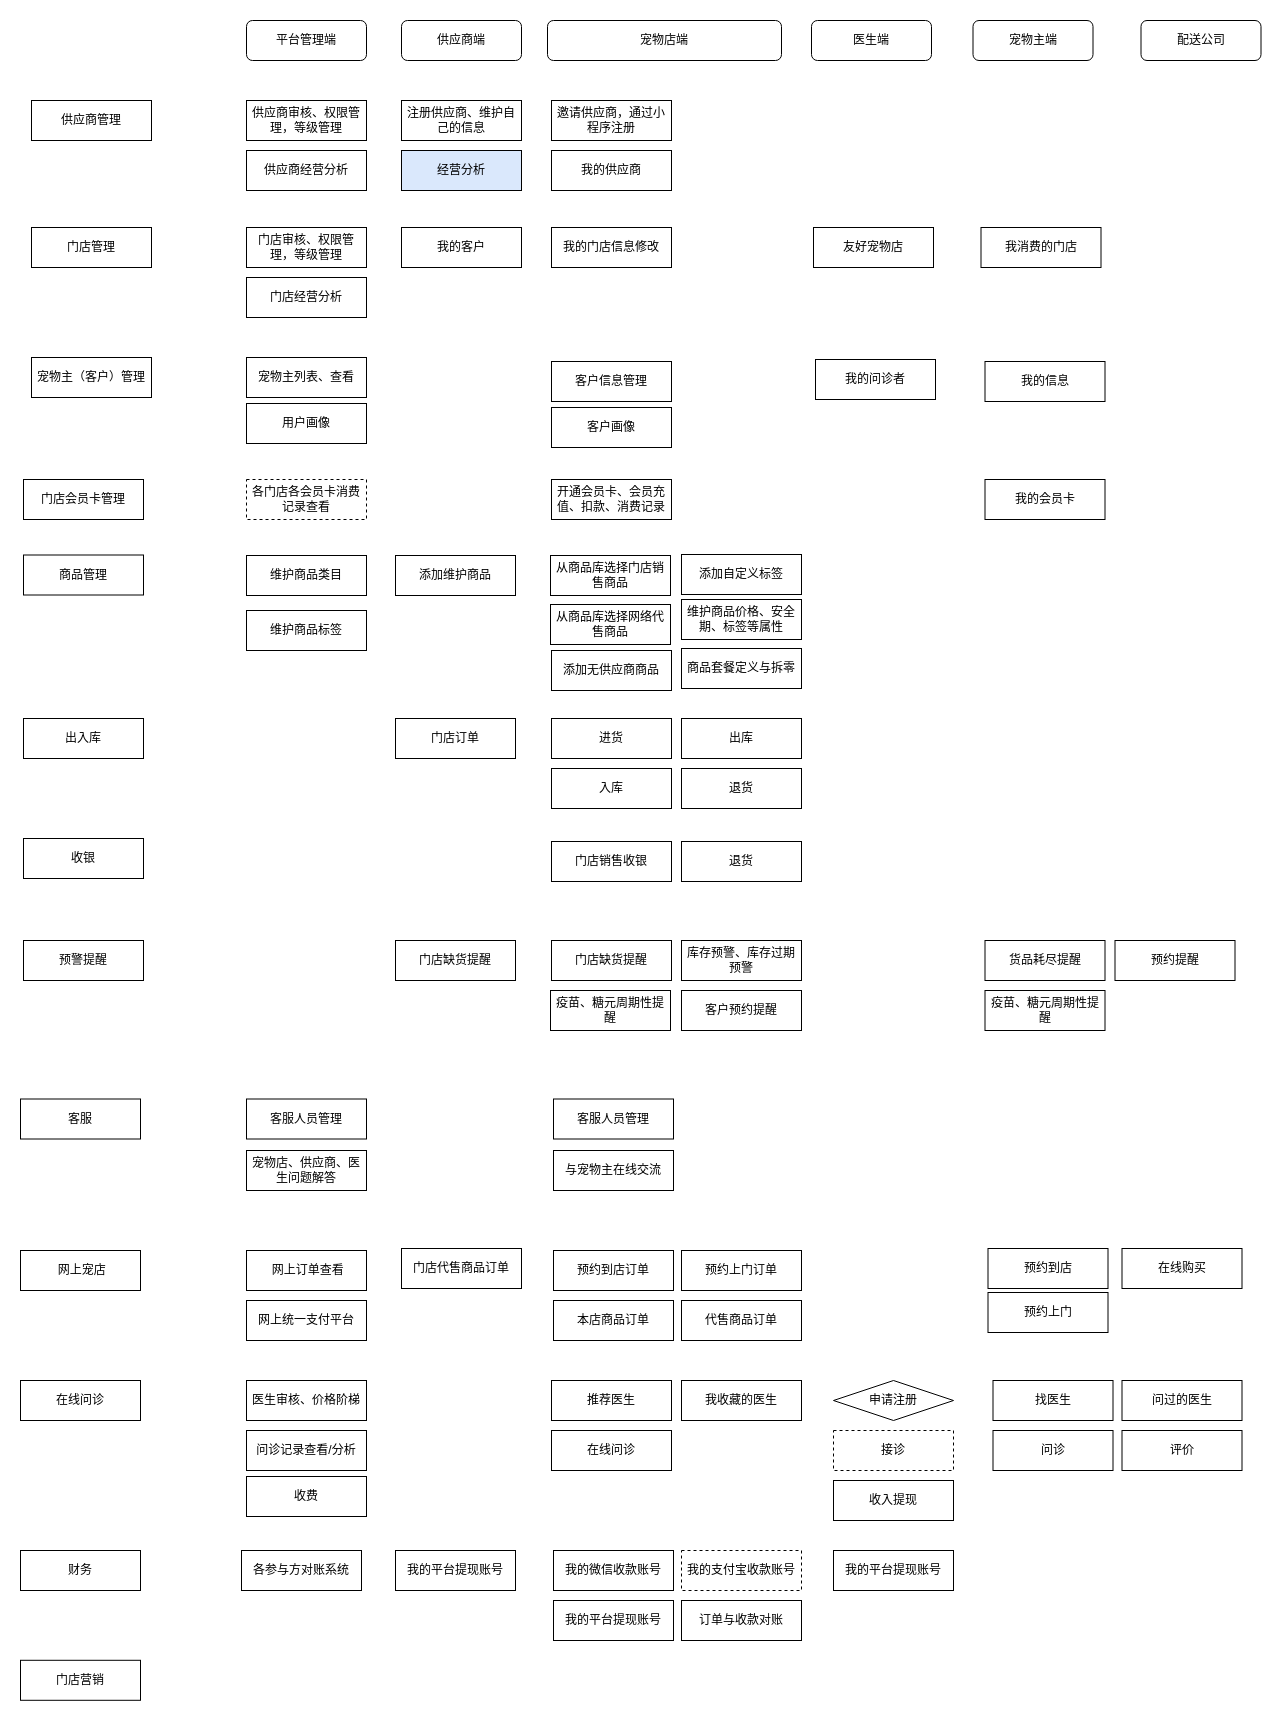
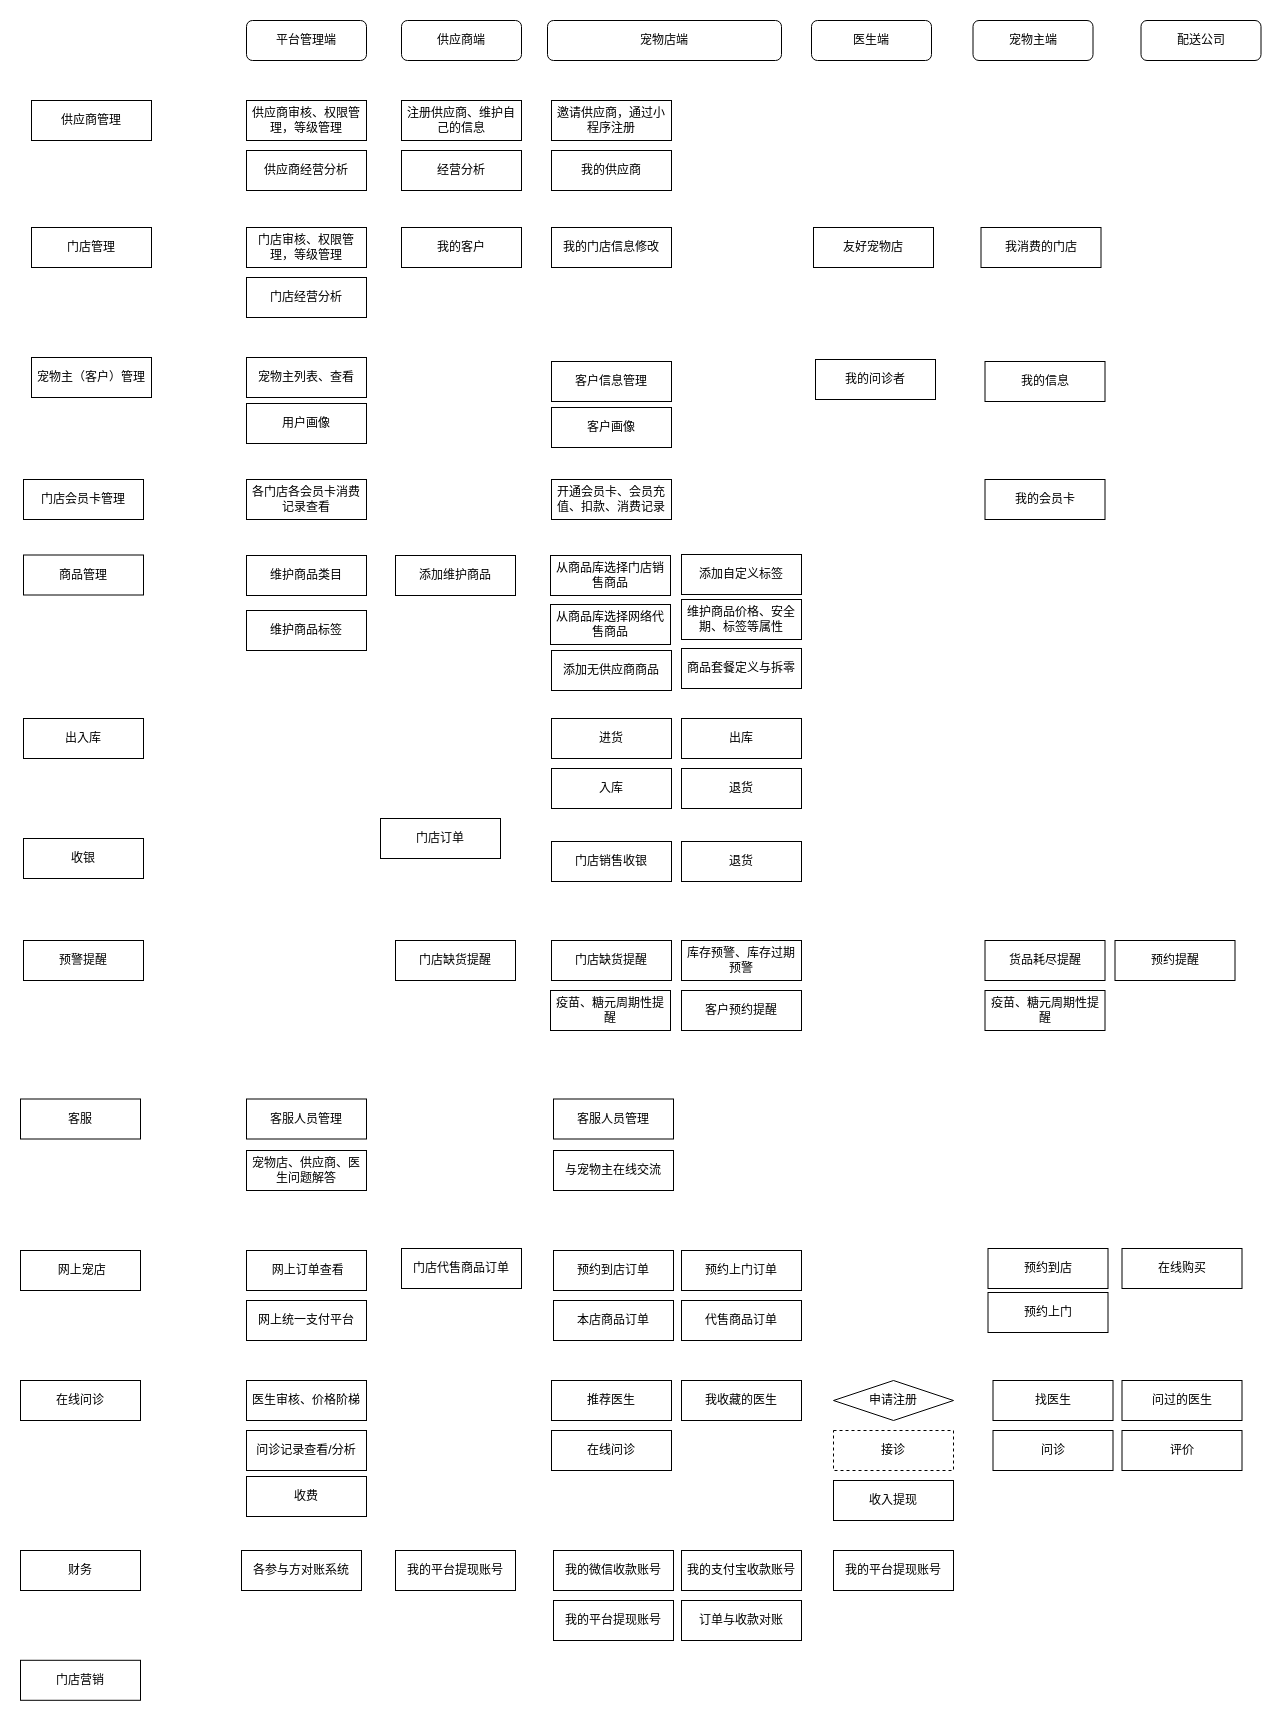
  <mxCell id="0" />
  <mxCell id="1" parent="0" />
  <mxCell id="2" value="平台管理端" style="rounded=1;whiteSpace=wrap;html=1;" parent="1" vertex="1"><mxGeometry x="246" y="20" width="120" height="40" as="geometry" /></mxCell>
  <mxCell id="3" value="供应商端" style="rounded=1;whiteSpace=wrap;html=1;" parent="1" vertex="1"><mxGeometry x="401" y="20" width="120" height="40" as="geometry" /></mxCell>
  <mxCell id="4" value="宠物店端" style="rounded=1;whiteSpace=wrap;html=1;" parent="1" vertex="1"><mxGeometry x="547" y="20" width="234" height="40" as="geometry" /></mxCell>
  <mxCell id="5" value="医生端" style="rounded=1;whiteSpace=wrap;html=1;" parent="1" vertex="1"><mxGeometry x="811" y="20" width="120" height="40" as="geometry" /></mxCell>
  <mxCell id="6" value="宠物主端" style="rounded=1;whiteSpace=wrap;html=1;" parent="1" vertex="1"><mxGeometry x="972.5" y="20" width="120" height="40" as="geometry" /></mxCell>
  <mxCell id="7" value="配送公司" style="rounded=1;whiteSpace=wrap;html=1;" parent="1" vertex="1"><mxGeometry x="1140.5" y="20" width="120" height="40" as="geometry" /></mxCell>
  <mxCell id="8" value="供应商管理" style="rounded=0;whiteSpace=wrap;html=1;" parent="1" vertex="1"><mxGeometry x="31" y="100" width="120" height="40" as="geometry" /></mxCell>
  <mxCell id="9" value="门店管理" style="rounded=0;whiteSpace=wrap;html=1;" parent="1" vertex="1"><mxGeometry x="31" y="227" width="120" height="40" as="geometry" /></mxCell>
  <mxCell id="10" value="供应商审核、权限管理，等级管理" style="rounded=0;whiteSpace=wrap;html=1;" parent="1" vertex="1"><mxGeometry x="246" y="100" width="120" height="40" as="geometry" /></mxCell>
  <mxCell id="11" value="注册供应商、维护自己的信息" style="rounded=0;whiteSpace=wrap;html=1;" parent="1" vertex="1"><mxGeometry x="401" y="100" width="120" height="40" as="geometry" /></mxCell>
  <mxCell id="12" value="邀请供应商，通过小程序注册" style="rounded=0;whiteSpace=wrap;html=1;" parent="1" vertex="1"><mxGeometry x="551" y="100" width="120" height="40" as="geometry" /></mxCell>
  <mxCell id="13" value="我的供应商" style="rounded=0;whiteSpace=wrap;html=1;" parent="1" vertex="1"><mxGeometry x="551" y="150" width="120" height="40" as="geometry" /></mxCell>
  <mxCell id="14" value="门店审核、权限管理，等级管理" style="rounded=0;whiteSpace=wrap;html=1;" parent="1" vertex="1"><mxGeometry x="246" y="227" width="120" height="40" as="geometry" /></mxCell>
  <mxCell id="15" value="供应商经营分析" style="rounded=0;whiteSpace=wrap;html=1;" parent="1" vertex="1"><mxGeometry x="246" y="150" width="120" height="40" as="geometry" /></mxCell>
  <mxCell id="16" value="门店经营分析" style="rounded=0;whiteSpace=wrap;html=1;" parent="1" vertex="1"><mxGeometry x="246" y="277" width="120" height="40" as="geometry" /></mxCell>
- <mxCell id="17" value="经营分析" style="rounded=0;whiteSpace=wrap;html=1;fillColor=#dae8fc;" parent="1" vertex="1"><mxGeometry x="401" y="150" width="120" height="40" as="geometry" /></mxCell>
+ <mxCell id="17" value="经营分析" style="rounded=0;whiteSpace=wrap;html=1;" parent="1" vertex="1"><mxGeometry x="401" y="150" width="120" height="40" as="geometry" /></mxCell>
  <mxCell id="18" value="我的客户" style="rounded=0;whiteSpace=wrap;html=1;" parent="1" vertex="1"><mxGeometry x="401" y="227" width="120" height="40" as="geometry" /></mxCell>
  <mxCell id="19" value="我的门店信息修改" style="rounded=0;whiteSpace=wrap;html=1;" parent="1" vertex="1"><mxGeometry x="551" y="227" width="120" height="40" as="geometry" /></mxCell>
  <mxCell id="20" value="我消费的门店" style="rounded=0;whiteSpace=wrap;html=1;" parent="1" vertex="1"><mxGeometry x="980.5" y="227" width="120" height="40" as="geometry" /></mxCell>
  <mxCell id="21" value="宠物主（客户）管理" style="rounded=0;whiteSpace=wrap;html=1;" parent="1" vertex="1"><mxGeometry x="31" y="357" width="120" height="40" as="geometry" /></mxCell>
  <mxCell id="22" value="宠物主列表、查看" style="rounded=0;whiteSpace=wrap;html=1;" parent="1" vertex="1"><mxGeometry x="246" y="357" width="120" height="40" as="geometry" /></mxCell>
  <mxCell id="23" value="用户画像" style="rounded=0;whiteSpace=wrap;html=1;" parent="1" vertex="1"><mxGeometry x="246" y="403" width="120" height="40" as="geometry" /></mxCell>
  <mxCell id="24" value="客户信息管理" style="rounded=0;whiteSpace=wrap;html=1;" parent="1" vertex="1"><mxGeometry x="551" y="361" width="120" height="40" as="geometry" /></mxCell>
  <mxCell id="25" value="客户画像" style="rounded=0;whiteSpace=wrap;html=1;" parent="1" vertex="1"><mxGeometry x="551" y="407" width="120" height="40" as="geometry" /></mxCell>
  <mxCell id="26" value="我的问诊者" style="rounded=0;whiteSpace=wrap;html=1;" parent="1" vertex="1"><mxGeometry x="815" y="359" width="120" height="40" as="geometry" /></mxCell>
  <mxCell id="27" value="友好宠物店" style="rounded=0;whiteSpace=wrap;html=1;" parent="1" vertex="1"><mxGeometry x="813" y="227" width="120" height="40" as="geometry" /></mxCell>
  <mxCell id="28" value="我的信息" style="rounded=0;whiteSpace=wrap;html=1;" parent="1" vertex="1"><mxGeometry x="984.5" y="361" width="120" height="40" as="geometry" /></mxCell>
  <mxCell id="29" value="门店会员卡管理" style="rounded=0;whiteSpace=wrap;html=1;" parent="1" vertex="1"><mxGeometry x="23" y="479" width="120" height="40" as="geometry" /></mxCell>
- <mxCell id="30" value="各门店各会员卡消费记录查看" style="rounded=0;whiteSpace=wrap;html=1;dashed=1;" parent="1" vertex="1"><mxGeometry x="246" y="479" width="120" height="40" as="geometry" /></mxCell>
+ <mxCell id="30" value="各门店各会员卡消费记录查看" style="rounded=0;whiteSpace=wrap;html=1;" parent="1" vertex="1"><mxGeometry x="246" y="479" width="120" height="40" as="geometry" /></mxCell>
  <mxCell id="31" value="开通会员卡、会员充值、扣款、消费记录" style="rounded=0;whiteSpace=wrap;html=1;" parent="1" vertex="1"><mxGeometry x="551" y="479" width="120" height="40" as="geometry" /></mxCell>
  <mxCell id="32" value="我的会员卡" style="rounded=0;whiteSpace=wrap;html=1;" parent="1" vertex="1"><mxGeometry x="984.5" y="479" width="120" height="40" as="geometry" /></mxCell>
  <mxCell id="33" value="商品管理" style="rounded=0;whiteSpace=wrap;html=1;" parent="1" vertex="1"><mxGeometry x="23" y="554.5" width="120" height="40" as="geometry" /></mxCell>
  <mxCell id="34" value="维护商品类目" style="rounded=0;whiteSpace=wrap;html=1;" parent="1" vertex="1"><mxGeometry x="246" y="555" width="120" height="40" as="geometry" /></mxCell>
  <mxCell id="35" value="维护商品标签" style="rounded=0;whiteSpace=wrap;html=1;" parent="1" vertex="1"><mxGeometry x="246" y="610" width="120" height="40" as="geometry" /></mxCell>
  <mxCell id="36" value="添加维护商品" style="rounded=0;whiteSpace=wrap;html=1;" parent="1" vertex="1"><mxGeometry x="395" y="555" width="120" height="40" as="geometry" /></mxCell>
  <mxCell id="37" value="从商品库选择门店销售商品" style="rounded=0;whiteSpace=wrap;html=1;" parent="1" vertex="1"><mxGeometry x="550" y="555" width="120" height="40" as="geometry" /></mxCell>
  <mxCell id="38" value="从商品库选择网络代售商品" style="rounded=0;whiteSpace=wrap;html=1;" parent="1" vertex="1"><mxGeometry x="550" y="604" width="120" height="40" as="geometry" /></mxCell>
  <mxCell id="39" value="添加无供应商商品" style="rounded=0;whiteSpace=wrap;html=1;" parent="1" vertex="1"><mxGeometry x="551" y="650" width="120" height="40" as="geometry" /></mxCell>
  <mxCell id="40" value="添加自定义标签" style="rounded=0;whiteSpace=wrap;html=1;" parent="1" vertex="1"><mxGeometry x="681" y="554" width="120" height="40" as="geometry" /></mxCell>
  <mxCell id="41" value="维护商品价格、安全期、标签等属性" style="rounded=0;whiteSpace=wrap;html=1;" parent="1" vertex="1"><mxGeometry x="681" y="599" width="120" height="40" as="geometry" /></mxCell>
  <mxCell id="42" value="商品套餐定义与拆零" style="rounded=0;whiteSpace=wrap;html=1;" parent="1" vertex="1"><mxGeometry x="681" y="648" width="120" height="40" as="geometry" /></mxCell>
  <mxCell id="43" value="出入库" style="rounded=0;whiteSpace=wrap;html=1;" vertex="1" parent="1"><mxGeometry x="23" y="718" width="120" height="40" as="geometry" /></mxCell>
  <mxCell id="44" value="进货" style="rounded=0;whiteSpace=wrap;html=1;" vertex="1" parent="1"><mxGeometry x="551" y="718" width="120" height="40" as="geometry" /></mxCell>
- <mxCell id="45" value="门店订单" style="rounded=0;whiteSpace=wrap;html=1;" vertex="1" parent="1"><mxGeometry x="395" y="718" width="120" height="40" as="geometry" /></mxCell>
+ <mxCell id="45" value="门店订单" style="rounded=0;whiteSpace=wrap;html=1;" vertex="1" parent="1"><mxGeometry x="380" y="818" width="120" height="40" as="geometry" /></mxCell>
  <mxCell id="46" value="入库" style="rounded=0;whiteSpace=wrap;html=1;" vertex="1" parent="1"><mxGeometry x="551" y="768" width="120" height="40" as="geometry" /></mxCell>
  <mxCell id="47" value="出库" style="rounded=0;whiteSpace=wrap;html=1;" vertex="1" parent="1"><mxGeometry x="681" y="718" width="120" height="40" as="geometry" /></mxCell>
  <mxCell id="48" value="退货" style="rounded=0;whiteSpace=wrap;html=1;" vertex="1" parent="1"><mxGeometry x="681" y="768" width="120" height="40" as="geometry" /></mxCell>
  <mxCell id="49" value="收银" style="rounded=0;whiteSpace=wrap;html=1;" vertex="1" parent="1"><mxGeometry x="23" y="838" width="120" height="40" as="geometry" /></mxCell>
  <mxCell id="50" value="门店销售收银" style="rounded=0;whiteSpace=wrap;html=1;" vertex="1" parent="1"><mxGeometry x="551" y="841" width="120" height="40" as="geometry" /></mxCell>
  <mxCell id="51" value="退货" style="rounded=0;whiteSpace=wrap;html=1;" vertex="1" parent="1"><mxGeometry x="681" y="841" width="120" height="40" as="geometry" /></mxCell>
  <mxCell id="52" value="预警提醒" style="rounded=0;whiteSpace=wrap;html=1;" vertex="1" parent="1"><mxGeometry x="23" y="940" width="120" height="40" as="geometry" /></mxCell>
  <mxCell id="53" value="门店缺货提醒" style="rounded=0;whiteSpace=wrap;html=1;" vertex="1" parent="1"><mxGeometry x="395" y="940" width="120" height="40" as="geometry" /></mxCell>
  <mxCell id="54" value="门店缺货提醒" style="rounded=0;whiteSpace=wrap;html=1;" vertex="1" parent="1"><mxGeometry x="551" y="940" width="120" height="40" as="geometry" /></mxCell>
  <mxCell id="55" value="库存预警、库存过期预警" style="rounded=0;whiteSpace=wrap;html=1;" vertex="1" parent="1"><mxGeometry x="681" y="940" width="120" height="40" as="geometry" /></mxCell>
  <mxCell id="56" value="货品耗尽提醒" style="rounded=0;whiteSpace=wrap;html=1;" vertex="1" parent="1"><mxGeometry x="984.5" y="940" width="120" height="40" as="geometry" /></mxCell>
  <mxCell id="57" value="疫苗、糖元周期性提醒" style="rounded=0;whiteSpace=wrap;html=1;" vertex="1" parent="1"><mxGeometry x="550" y="990" width="120" height="40" as="geometry" /></mxCell>
  <mxCell id="58" value="客户预约提醒" style="rounded=0;whiteSpace=wrap;html=1;" vertex="1" parent="1"><mxGeometry x="681" y="990" width="120" height="40" as="geometry" /></mxCell>
  <mxCell id="59" value="疫苗、糖元周期性提醒" style="rounded=0;whiteSpace=wrap;html=1;" vertex="1" parent="1"><mxGeometry x="984.5" y="990" width="120" height="40" as="geometry" /></mxCell>
  <mxCell id="60" value="预约提醒" style="rounded=0;whiteSpace=wrap;html=1;" vertex="1" parent="1"><mxGeometry x="1114.5" y="940" width="120" height="40" as="geometry" /></mxCell>
  <mxCell id="61" value="客服" style="rounded=0;whiteSpace=wrap;html=1;" vertex="1" parent="1"><mxGeometry x="20" y="1098.5" width="120" height="40" as="geometry" /></mxCell>
  <mxCell id="62" value="客服人员管理" style="rounded=0;whiteSpace=wrap;html=1;" vertex="1" parent="1"><mxGeometry x="246" y="1098.5" width="120" height="40" as="geometry" /></mxCell>
  <mxCell id="63" value="客服人员管理" style="rounded=0;whiteSpace=wrap;html=1;" vertex="1" parent="1"><mxGeometry x="553" y="1098.5" width="120" height="40" as="geometry" /></mxCell>
  <mxCell id="64" value="宠物店、供应商、医生问题解答" style="rounded=0;whiteSpace=wrap;html=1;" vertex="1" parent="1"><mxGeometry x="246" y="1150" width="120" height="40" as="geometry" /></mxCell>
  <mxCell id="65" value="与宠物主在线交流" style="rounded=0;whiteSpace=wrap;html=1;" vertex="1" parent="1"><mxGeometry x="553" y="1150" width="120" height="40" as="geometry" /></mxCell>
  <mxCell id="66" value="门店营销" style="rounded=0;whiteSpace=wrap;html=1;" vertex="1" parent="1"><mxGeometry x="20" y="1659.786" width="120" height="40" as="geometry" /></mxCell>
  <mxCell id="67" value="&amp;nbsp;网上宠店" style="rounded=0;whiteSpace=wrap;html=1;" vertex="1" parent="1"><mxGeometry x="20" y="1250" width="120" height="40" as="geometry" /></mxCell>
  <mxCell id="68" value="&amp;nbsp;网上订单查看" style="rounded=0;whiteSpace=wrap;html=1;" vertex="1" parent="1"><mxGeometry x="246" y="1250" width="120" height="40" as="geometry" /></mxCell>
  <mxCell id="69" value="预约到店" style="rounded=0;whiteSpace=wrap;html=1;" vertex="1" parent="1"><mxGeometry x="987.5" y="1248" width="120" height="40" as="geometry" /></mxCell>
  <mxCell id="70" value="预约上门" style="rounded=0;whiteSpace=wrap;html=1;" vertex="1" parent="1"><mxGeometry x="987.5" y="1292" width="120" height="40" as="geometry" /></mxCell>
  <mxCell id="71" value="在线购买" style="rounded=0;whiteSpace=wrap;html=1;" vertex="1" parent="1"><mxGeometry x="1121.5" y="1248" width="120" height="40" as="geometry" /></mxCell>
  <mxCell id="72" value="门店代售商品订单" style="rounded=0;whiteSpace=wrap;html=1;" vertex="1" parent="1"><mxGeometry x="401" y="1248" width="120" height="40" as="geometry" /></mxCell>
  <mxCell id="73" value="预约到店订单" style="rounded=0;whiteSpace=wrap;html=1;" vertex="1" parent="1"><mxGeometry x="553" y="1250" width="120" height="40" as="geometry" /></mxCell>
  <mxCell id="74" value="预约上门订单" style="rounded=0;whiteSpace=wrap;html=1;" vertex="1" parent="1"><mxGeometry x="681" y="1250" width="120" height="40" as="geometry" /></mxCell>
  <mxCell id="75" value="本店商品订单" style="rounded=0;whiteSpace=wrap;html=1;" vertex="1" parent="1"><mxGeometry x="553" y="1300" width="120" height="40" as="geometry" /></mxCell>
  <mxCell id="76" value="代售商品订单" style="rounded=0;whiteSpace=wrap;html=1;" vertex="1" parent="1"><mxGeometry x="681" y="1300" width="120" height="40" as="geometry" /></mxCell>
  <mxCell id="77" value="在线问诊" style="rounded=0;whiteSpace=wrap;html=1;" vertex="1" parent="1"><mxGeometry x="20" y="1380" width="120" height="40" as="geometry" /></mxCell>
  <mxCell id="78" value="医生审核、价格阶梯" style="rounded=0;whiteSpace=wrap;html=1;" vertex="1" parent="1"><mxGeometry x="246" y="1380" width="120" height="40" as="geometry" /></mxCell>
  <mxCell id="79" value="问诊记录查看/分析" style="rounded=0;whiteSpace=wrap;html=1;" vertex="1" parent="1"><mxGeometry x="246" y="1430" width="120" height="40" as="geometry" /></mxCell>
  <mxCell id="80" value="收费" style="rounded=0;whiteSpace=wrap;html=1;" vertex="1" parent="1"><mxGeometry x="246" y="1476" width="120" height="40" as="geometry" /></mxCell>
  <mxCell id="81" value="申请注册" style="rhombus;whiteSpace=wrap;html=1;" vertex="1" parent="1"><mxGeometry x="833" y="1380" width="120" height="40" as="geometry" /></mxCell>
  <mxCell id="82" value="接诊" style="rounded=0;whiteSpace=wrap;html=1;dashed=1;" vertex="1" parent="1"><mxGeometry x="833" y="1430" width="120" height="40" as="geometry" /></mxCell>
  <mxCell id="83" value="推荐医生" style="rounded=0;whiteSpace=wrap;html=1;" vertex="1" parent="1"><mxGeometry x="551" y="1380" width="120" height="40" as="geometry" /></mxCell>
  <mxCell id="84" value="在线问诊" style="rounded=0;whiteSpace=wrap;html=1;" vertex="1" parent="1"><mxGeometry x="551" y="1430" width="120" height="40" as="geometry" /></mxCell>
  <mxCell id="85" value="我收藏的医生" style="rounded=0;whiteSpace=wrap;html=1;" vertex="1" parent="1"><mxGeometry x="681" y="1380" width="120" height="40" as="geometry" /></mxCell>
  <mxCell id="86" value="找医生" style="rounded=0;whiteSpace=wrap;html=1;" vertex="1" parent="1"><mxGeometry x="992.5" y="1380" width="120" height="40" as="geometry" /></mxCell>
  <mxCell id="87" value="问诊" style="rounded=0;whiteSpace=wrap;html=1;" vertex="1" parent="1"><mxGeometry x="992.5" y="1430" width="120" height="40" as="geometry" /></mxCell>
  <mxCell id="88" value="问过的医生" style="rounded=0;whiteSpace=wrap;html=1;" vertex="1" parent="1"><mxGeometry x="1121.5" y="1380" width="120" height="40" as="geometry" /></mxCell>
  <mxCell id="89" value="评价" style="rounded=0;whiteSpace=wrap;html=1;" vertex="1" parent="1"><mxGeometry x="1121.5" y="1430" width="120" height="40" as="geometry" /></mxCell>
  <mxCell id="90" value="收入提现" style="rounded=0;whiteSpace=wrap;html=1;" vertex="1" parent="1"><mxGeometry x="833" y="1480" width="120" height="40" as="geometry" /></mxCell>
  <mxCell id="91" value="财务" style="rounded=0;whiteSpace=wrap;html=1;" vertex="1" parent="1"><mxGeometry x="20" y="1550" width="120" height="40" as="geometry" /></mxCell>
  <mxCell id="92" value="我的平台提现账号" style="rounded=0;whiteSpace=wrap;html=1;" vertex="1" parent="1"><mxGeometry x="395" y="1550" width="120" height="40" as="geometry" /></mxCell>
  <mxCell id="93" value="我的微信收款账号" style="rounded=0;whiteSpace=wrap;html=1;" vertex="1" parent="1"><mxGeometry x="553" y="1550" width="120" height="40" as="geometry" /></mxCell>
- <mxCell id="94" value="我的支付宝收款账号" style="rounded=0;whiteSpace=wrap;html=1;dashed=1;" vertex="1" parent="1"><mxGeometry x="681" y="1550" width="120" height="40" as="geometry" /></mxCell>
+ <mxCell id="94" value="我的支付宝收款账号" style="rounded=0;whiteSpace=wrap;html=1;" vertex="1" parent="1"><mxGeometry x="681" y="1550" width="120" height="40" as="geometry" /></mxCell>
  <mxCell id="95" value="我的平台提现账号" style="rounded=0;whiteSpace=wrap;html=1;" vertex="1" parent="1"><mxGeometry x="833" y="1550" width="120" height="40" as="geometry" /></mxCell>
  <mxCell id="96" value="网上统一支付平台" style="rounded=0;whiteSpace=wrap;html=1;" vertex="1" parent="1"><mxGeometry x="246" y="1300" width="120" height="40" as="geometry" /></mxCell>
  <mxCell id="97" value="我的平台提现账号" style="rounded=0;whiteSpace=wrap;html=1;" vertex="1" parent="1"><mxGeometry x="553" y="1600" width="120" height="40" as="geometry" /></mxCell>
  <mxCell id="98" value="订单与收款对账" style="rounded=0;whiteSpace=wrap;html=1;" vertex="1" parent="1"><mxGeometry x="681" y="1600" width="120" height="40" as="geometry" /></mxCell>
  <mxCell id="99" value="各参与方对账系统" style="rounded=0;whiteSpace=wrap;html=1;" vertex="1" parent="1"><mxGeometry x="241" y="1550" width="120" height="40" as="geometry" /></mxCell>
